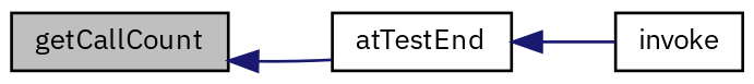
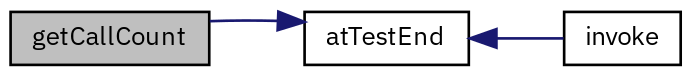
  digraph {
    fontname="IBM Plex Sans"
    rankdir=LR
    node [color=black fillcolor=white fontname="IBM Plex Sans" fontsize=10 shape=record style=filled]
    edge [color=midnightblue dir=back fontname="IBM Plex Sans" fontsize=10 labelfontname=Helvetica labelfontsize=10 style=solid]
    n1 [fillcolor=grey75 fontcolor=black height=0.2 label=getCallCount width=0.4]
    n2 [height=0.2 label=atTestEnd width=0.4]
    n3 [height=0.2 label=invoke width=0.4]
-   n1 -> n2
+   n2 -> n1
    n2 -> n3
  }
